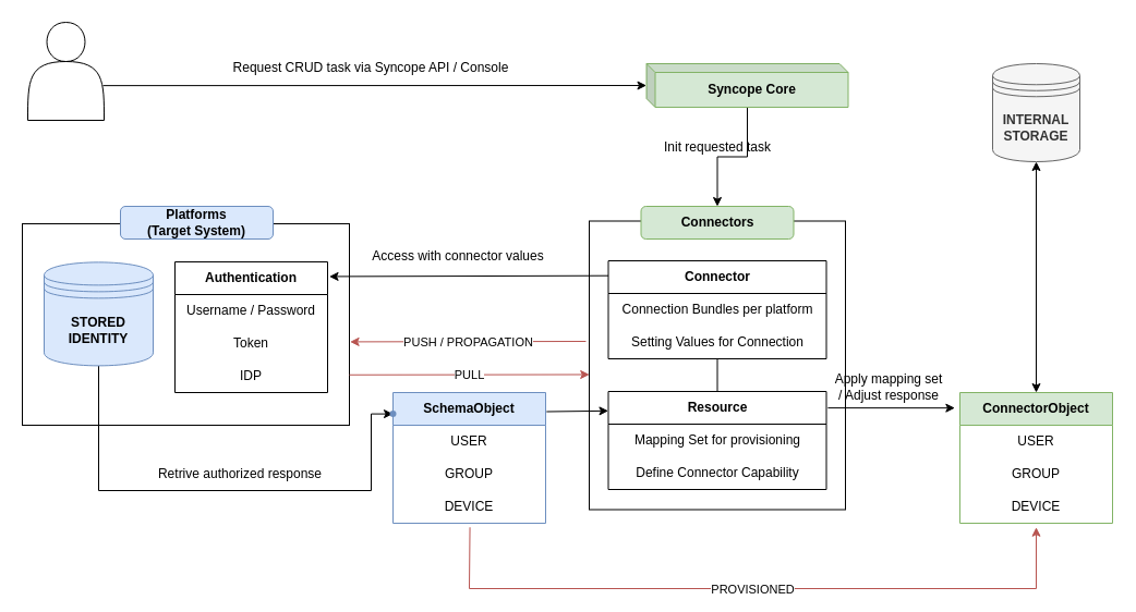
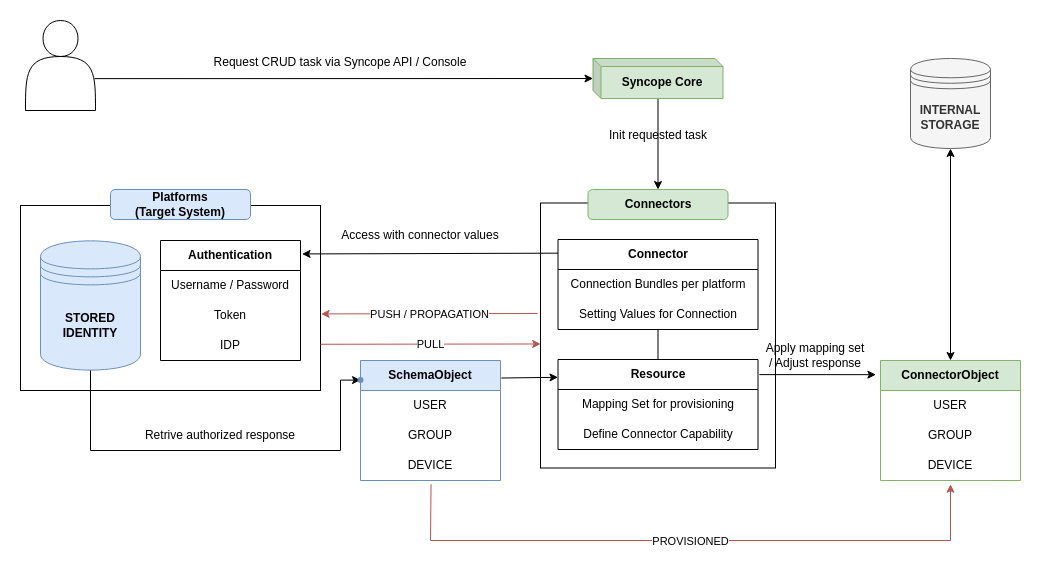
  <mxCell id="0" />
  <mxCell id="1" parent="0" />
  <mxCell id="2" value="" style="rounded=0;whiteSpace=wrap;html=1;" vertex="1" parent="1"><mxGeometry x="20" y="205" width="300" height="185" as="geometry" /></mxCell>
  <mxCell id="3" value="&lt;b&gt;INTERNAL&lt;br&gt;STORAGE&lt;/b&gt;" style="shape=datastore;whiteSpace=wrap;html=1;fillColor=#f5f5f5;fontColor=#333333;strokeColor=#666666;" vertex="1" parent="1"><mxGeometry x="910" y="58" width="80" height="90" as="geometry" /></mxCell>
  <mxCell id="4" value="" style="edgeStyle=orthogonalEdgeStyle;rounded=0;orthogonalLoop=1;jettySize=auto;html=1;" edge="1" parent="1" source="5" target="19"><mxGeometry relative="1" as="geometry" /></mxCell>
- <mxCell id="5" value="&lt;b&gt;Syncope Core&lt;/b&gt;" style="shape=cube;whiteSpace=wrap;html=1;boundedLbl=1;backgroundOutline=1;darkOpacity=0.05;darkOpacity2=0.1;fillColor=#d5e8d4;strokeColor=#82b366;size=8;" vertex="1" parent="1"><mxGeometry x="592.5" y="58" width="185" height="40" as="geometry" /></mxCell>
+ <mxCell id="5" value="&lt;b&gt;Syncope Core&lt;/b&gt;" style="shape=cube;whiteSpace=wrap;html=1;boundedLbl=1;backgroundOutline=1;darkOpacity=0.05;darkOpacity2=0.1;fillColor=#d5e8d4;strokeColor=#82b366;size=8;" vertex="1" parent="1"><mxGeometry x="592.5" y="58" width="130" height="40" as="geometry" /></mxCell>
  <mxCell id="6" value="&lt;b&gt;ConnectorObject&lt;/b&gt;" style="swimlane;fontStyle=0;childLayout=stackLayout;horizontal=1;startSize=30;horizontalStack=0;resizeParent=1;resizeParentMax=0;resizeLast=0;collapsible=1;marginBottom=0;whiteSpace=wrap;html=1;fillColor=#d5e8d4;strokeColor=#82b366;" vertex="1" parent="1"><mxGeometry x="880" y="360" width="140" height="120" as="geometry"><mxRectangle x="680" y="190" width="140" height="30" as="alternateBounds" /></mxGeometry></mxCell>
  <mxCell id="7" value="USER" style="text;strokeColor=none;fillColor=none;align=center;verticalAlign=middle;spacingLeft=4;spacingRight=4;overflow=hidden;points=[[0,0.5],[1,0.5]];portConstraint=eastwest;rotatable=0;whiteSpace=wrap;html=1;" vertex="1" parent="6"><mxGeometry y="30" width="140" height="30" as="geometry" /></mxCell>
  <mxCell id="8" value="GROUP" style="text;strokeColor=none;fillColor=none;align=center;verticalAlign=middle;spacingLeft=4;spacingRight=4;overflow=hidden;points=[[0,0.5],[1,0.5]];portConstraint=eastwest;rotatable=0;whiteSpace=wrap;html=1;" vertex="1" parent="6"><mxGeometry y="60" width="140" height="30" as="geometry" /></mxCell>
  <mxCell id="9" value="DEVICE" style="text;strokeColor=none;fillColor=none;align=center;verticalAlign=middle;spacingLeft=4;spacingRight=4;overflow=hidden;points=[[0,0.5],[1,0.5]];portConstraint=eastwest;rotatable=0;whiteSpace=wrap;html=1;" vertex="1" parent="6"><mxGeometry y="90" width="140" height="30" as="geometry" /></mxCell>
  <mxCell id="10" value="" style="group" vertex="1" connectable="0" parent="1"><mxGeometry x="540" y="189" width="235" height="278.5" as="geometry" /></mxCell>
  <mxCell id="11" value="" style="rounded=0;whiteSpace=wrap;html=1;movable=1;resizable=1;rotatable=1;deletable=1;editable=1;locked=0;connectable=1;" vertex="1" parent="10"><mxGeometry y="13.5" width="235" height="265" as="geometry" /></mxCell>
  <mxCell id="12" value="&lt;b&gt;Connector&lt;/b&gt;" style="swimlane;fontStyle=0;childLayout=stackLayout;horizontal=1;startSize=30;horizontalStack=0;resizeParent=1;resizeParentMax=0;resizeLast=0;collapsible=1;marginBottom=0;whiteSpace=wrap;html=1;movable=1;resizable=1;rotatable=1;deletable=1;editable=1;locked=0;connectable=1;" vertex="1" parent="10"><mxGeometry x="17.5" y="50" width="200" height="90" as="geometry"><mxRectangle x="17.5" y="50" width="100" height="30" as="alternateBounds" /></mxGeometry></mxCell>
  <mxCell id="13" value="Connection Bundles per platform" style="text;strokeColor=none;fillColor=none;align=center;verticalAlign=middle;spacingLeft=4;spacingRight=4;overflow=hidden;points=[[0,0.5],[1,0.5]];portConstraint=eastwest;rotatable=1;whiteSpace=wrap;html=1;movable=1;resizable=1;deletable=1;editable=1;locked=0;connectable=1;" vertex="1" parent="12"><mxGeometry y="30" width="200" height="30" as="geometry" /></mxCell>
  <mxCell id="14" value="Setting Values for Connection" style="text;strokeColor=none;fillColor=none;align=center;verticalAlign=middle;spacingLeft=4;spacingRight=4;overflow=hidden;points=[[0,0.5],[1,0.5]];portConstraint=eastwest;rotatable=1;whiteSpace=wrap;html=1;movable=1;resizable=1;deletable=1;editable=1;locked=0;connectable=1;" vertex="1" parent="12"><mxGeometry y="60" width="200" height="30" as="geometry" /></mxCell>
  <mxCell id="15" value="&lt;b&gt;Resource&lt;/b&gt;" style="swimlane;fontStyle=0;childLayout=stackLayout;horizontal=1;startSize=30;horizontalStack=0;resizeParent=1;resizeParentMax=0;resizeLast=0;collapsible=1;marginBottom=0;whiteSpace=wrap;html=1;movable=1;resizable=1;rotatable=1;deletable=1;editable=1;locked=0;connectable=1;" vertex="1" parent="10"><mxGeometry x="17.5" y="170" width="200" height="90" as="geometry"><mxRectangle x="17.5" y="170" width="100" height="30" as="alternateBounds" /></mxGeometry></mxCell>
  <mxCell id="16" value="Mapping Set for provisioning" style="text;strokeColor=none;fillColor=none;align=center;verticalAlign=middle;spacingLeft=4;spacingRight=4;overflow=hidden;points=[[0,0.5],[1,0.5]];portConstraint=eastwest;rotatable=1;whiteSpace=wrap;html=1;movable=1;resizable=1;deletable=1;editable=1;locked=0;connectable=1;" vertex="1" parent="15"><mxGeometry y="30" width="200" height="30" as="geometry" /></mxCell>
  <mxCell id="17" value="Define Connector Capability" style="text;strokeColor=none;fillColor=none;align=center;verticalAlign=middle;spacingLeft=4;spacingRight=4;overflow=hidden;points=[[0,0.5],[1,0.5]];portConstraint=eastwest;rotatable=1;whiteSpace=wrap;html=1;movable=1;resizable=1;deletable=1;editable=1;locked=0;connectable=1;" vertex="1" parent="15"><mxGeometry y="60" width="200" height="30" as="geometry" /></mxCell>
  <mxCell id="18" value="" style="endArrow=none;html=1;rounded=0;exitX=0.5;exitY=0;exitDx=0;exitDy=0;entryX=0.5;entryY=1;entryDx=0;entryDy=0;entryPerimeter=0;movable=1;resizable=1;rotatable=1;deletable=1;editable=1;locked=0;connectable=1;" edge="1" parent="10" source="15" target="14"><mxGeometry width="50" height="50" relative="1" as="geometry"><mxPoint x="347.5" y="190" as="sourcePoint" /><mxPoint x="117.5" y="160" as="targetPoint" /></mxGeometry></mxCell>
  <mxCell id="19" value="&lt;b&gt;Connectors&lt;/b&gt;" style="rounded=1;whiteSpace=wrap;html=1;fillColor=#d5e8d4;strokeColor=#82b366;movable=1;resizable=1;rotatable=1;deletable=1;editable=1;locked=0;connectable=1;" vertex="1" parent="10"><mxGeometry x="47.5" width="140" height="30" as="geometry" /></mxCell>
  <mxCell id="20" value="Access with connector values" style="text;html=1;strokeColor=none;fillColor=none;align=center;verticalAlign=middle;whiteSpace=wrap;rounded=0;" vertex="1" parent="1"><mxGeometry x="330" y="220" width="180" height="30" as="geometry" /></mxCell>
  <mxCell id="21" value="" style="endArrow=classic;html=1;rounded=0;exitX=1.007;exitY=0.168;exitDx=0;exitDy=0;exitPerimeter=0;entryX=-0.033;entryY=0.118;entryDx=0;entryDy=0;entryPerimeter=0;" edge="1" parent="1" source="15" target="6"><mxGeometry width="50" height="50" relative="1" as="geometry"><mxPoint x="830" y="320" as="sourcePoint" /><mxPoint x="840" y="374" as="targetPoint" /></mxGeometry></mxCell>
  <mxCell id="22" value="Apply mapping set&lt;br&gt;/ Adjust response" style="text;html=1;strokeColor=none;fillColor=none;align=center;verticalAlign=middle;whiteSpace=wrap;rounded=0;" vertex="1" parent="1"><mxGeometry x="760" y="339.62" width="110" height="30" as="geometry" /></mxCell>
  <mxCell id="23" value="" style="endArrow=classic;html=1;rounded=0;exitX=0.986;exitY=0.646;exitDx=0;exitDy=0;exitPerimeter=0;" edge="1" parent="1" source="31" target="5"><mxGeometry width="50" height="50" relative="1" as="geometry"><mxPoint x="280" y="79" as="sourcePoint" /><mxPoint x="540" y="79" as="targetPoint" /></mxGeometry></mxCell>
  <mxCell id="24" value="Request CRUD task via Syncope API / Console" style="text;html=1;strokeColor=none;fillColor=none;align=center;verticalAlign=middle;whiteSpace=wrap;rounded=0;" vertex="1" parent="1"><mxGeometry x="180" y="47" width="320" height="30" as="geometry" /></mxCell>
  <mxCell id="25" value="Init requested task" style="text;html=1;strokeColor=none;fillColor=none;align=center;verticalAlign=middle;whiteSpace=wrap;rounded=0;" vertex="1" parent="1"><mxGeometry x="602.5" y="120" width="110" height="30" as="geometry" /></mxCell>
  <mxCell id="26" value="&lt;b&gt;SchemaObject&lt;/b&gt;" style="swimlane;fontStyle=0;childLayout=stackLayout;horizontal=1;startSize=30;horizontalStack=0;resizeParent=1;resizeParentMax=0;resizeLast=0;collapsible=1;marginBottom=0;whiteSpace=wrap;html=1;fillColor=#dae8fc;strokeColor=#6c8ebf;" vertex="1" parent="1"><mxGeometry x="360" y="360" width="140" height="120" as="geometry"><mxRectangle x="680" y="190" width="140" height="30" as="alternateBounds" /></mxGeometry></mxCell>
  <mxCell id="27" value="USER" style="text;strokeColor=none;fillColor=none;align=center;verticalAlign=middle;spacingLeft=4;spacingRight=4;overflow=hidden;points=[[0,0.5],[1,0.5]];portConstraint=eastwest;rotatable=0;whiteSpace=wrap;html=1;" vertex="1" parent="26"><mxGeometry y="30" width="140" height="30" as="geometry" /></mxCell>
  <mxCell id="28" value="GROUP" style="text;strokeColor=none;fillColor=none;align=center;verticalAlign=middle;spacingLeft=4;spacingRight=4;overflow=hidden;points=[[0,0.5],[1,0.5]];portConstraint=eastwest;rotatable=0;whiteSpace=wrap;html=1;" vertex="1" parent="26"><mxGeometry y="60" width="140" height="30" as="geometry" /></mxCell>
  <mxCell id="29" value="DEVICE" style="text;strokeColor=none;fillColor=none;align=center;verticalAlign=middle;spacingLeft=4;spacingRight=4;overflow=hidden;points=[[0,0.5],[1,0.5]];portConstraint=eastwest;rotatable=0;whiteSpace=wrap;html=1;" vertex="1" parent="26"><mxGeometry y="90" width="140" height="30" as="geometry" /></mxCell>
  <mxCell id="30" value="" style="group" vertex="1" connectable="0" parent="1"><mxGeometry x="20" y="20" width="80" height="110" as="geometry" /></mxCell>
  <mxCell id="31" value="" style="shape=actor;whiteSpace=wrap;html=1;" vertex="1" parent="30"><mxGeometry x="5" width="70" height="90" as="geometry" /></mxCell>
  <mxCell id="32" value="&lt;b&gt;Platforms&lt;br&gt;(Target System)&lt;br&gt;&lt;/b&gt;" style="rounded=1;whiteSpace=wrap;html=1;fillColor=#dae8fc;strokeColor=#6c8ebf;movable=1;resizable=1;rotatable=1;deletable=1;editable=1;locked=0;connectable=1;" vertex="1" parent="1"><mxGeometry x="110" y="189" width="140" height="30" as="geometry" /></mxCell>
  <mxCell id="33" value="" style="edgeStyle=orthogonalEdgeStyle;rounded=0;orthogonalLoop=1;jettySize=auto;html=1;" edge="1" parent="1" source="34" target="41"><mxGeometry relative="1" as="geometry"><Array as="points"><mxPoint x="90" y="450" /><mxPoint x="340" y="450" /><mxPoint x="340" y="380" /></Array></mxGeometry></mxCell>
- <mxCell id="34" value="&lt;b&gt;STORED IDENTITY&lt;/b&gt;" style="shape=datastore;whiteSpace=wrap;html=1;fillColor=#dae8fc;strokeColor=#6c8ebf;" vertex="1" parent="1"><mxGeometry x="40" y="240.37" width="100" height="95" as="geometry" /></mxCell>
+ <mxCell id="34" value="&lt;b&gt;STORED IDENTITY&lt;/b&gt;" style="shape=datastore;whiteSpace=wrap;html=1;fillColor=#dae8fc;strokeColor=#6c8ebf;" vertex="1" parent="1"><mxGeometry x="40" y="240.37" width="100" height="129.25" as="geometry" /></mxCell>
  <mxCell id="35" value="&lt;b&gt;Authentication&lt;/b&gt;" style="swimlane;fontStyle=0;childLayout=stackLayout;horizontal=1;startSize=30;horizontalStack=0;resizeParent=1;resizeParentMax=0;resizeLast=0;collapsible=1;marginBottom=0;whiteSpace=wrap;html=1;" vertex="1" parent="1"><mxGeometry x="160" y="240" width="140" height="120" as="geometry"><mxRectangle x="680" y="190" width="140" height="30" as="alternateBounds" /></mxGeometry></mxCell>
  <mxCell id="36" value="Username / Password" style="text;strokeColor=none;fillColor=none;align=center;verticalAlign=middle;spacingLeft=4;spacingRight=4;overflow=hidden;points=[[0,0.5],[1,0.5]];portConstraint=eastwest;rotatable=0;whiteSpace=wrap;html=1;" vertex="1" parent="35"><mxGeometry y="30" width="140" height="30" as="geometry" /></mxCell>
  <mxCell id="37" value="Token" style="text;strokeColor=none;fillColor=none;align=center;verticalAlign=middle;spacingLeft=4;spacingRight=4;overflow=hidden;points=[[0,0.5],[1,0.5]];portConstraint=eastwest;rotatable=0;whiteSpace=wrap;html=1;" vertex="1" parent="35"><mxGeometry y="60" width="140" height="30" as="geometry" /></mxCell>
  <mxCell id="38" value="IDP" style="text;strokeColor=none;fillColor=none;align=center;verticalAlign=middle;spacingLeft=4;spacingRight=4;overflow=hidden;points=[[0,0.5],[1,0.5]];portConstraint=eastwest;rotatable=0;whiteSpace=wrap;html=1;" vertex="1" parent="35"><mxGeometry y="90" width="140" height="30" as="geometry" /></mxCell>
  <mxCell id="39" value="" style="endArrow=classic;html=1;rounded=0;entryX=1.011;entryY=0.112;entryDx=0;entryDy=0;entryPerimeter=0;exitX=0;exitY=0.152;exitDx=0;exitDy=0;exitPerimeter=0;" edge="1" parent="1" source="12" target="35"><mxGeometry width="50" height="50" relative="1" as="geometry"><mxPoint x="330" y="310" as="sourcePoint" /><mxPoint x="380" y="260" as="targetPoint" /></mxGeometry></mxCell>
  <mxCell id="40" value="" style="endArrow=classic;startArrow=classic;html=1;rounded=0;entryX=0.5;entryY=1;entryDx=0;entryDy=0;exitX=0.5;exitY=0;exitDx=0;exitDy=0;" edge="1" parent="1" source="6" target="3"><mxGeometry width="50" height="50" relative="1" as="geometry"><mxPoint x="910" y="269" as="sourcePoint" /><mxPoint x="960" y="219" as="targetPoint" /></mxGeometry></mxCell>
  <mxCell id="41" value="" style="shape=waypoint;sketch=0;size=6;pointerEvents=1;points=[];fillColor=#dae8fc;resizable=0;rotatable=0;perimeter=centerPerimeter;snapToPoint=1;strokeColor=#6c8ebf;" vertex="1" parent="1"><mxGeometry x="350" y="369.615" width="20" height="20" as="geometry" /></mxCell>
  <mxCell id="42" value="Retrive authorized response" style="text;html=1;strokeColor=none;fillColor=none;align=center;verticalAlign=middle;whiteSpace=wrap;rounded=0;" vertex="1" parent="1"><mxGeometry x="130" y="420" width="180" height="30" as="geometry" /></mxCell>
  <mxCell id="43" value="" style="endArrow=classic;html=1;rounded=0;exitX=1.006;exitY=0.146;exitDx=0;exitDy=0;exitPerimeter=0;entryX=0;entryY=0.198;entryDx=0;entryDy=0;entryPerimeter=0;" edge="1" parent="1" source="26" target="15"><mxGeometry width="50" height="50" relative="1" as="geometry"><mxPoint x="500" y="310" as="sourcePoint" /><mxPoint x="550" y="260" as="targetPoint" /></mxGeometry></mxCell>
  <mxCell id="44" value="" style="endArrow=classic;html=1;rounded=0;exitX=0.504;exitY=1.125;exitDx=0;exitDy=0;exitPerimeter=0;entryX=0.5;entryY=1.125;entryDx=0;entryDy=0;entryPerimeter=0;fillColor=#f8cecc;strokeColor=#b85450;" edge="1" parent="1" source="29" target="9"><mxGeometry relative="1" as="geometry"><mxPoint x="410" y="540" as="sourcePoint" /><mxPoint x="950" y="540" as="targetPoint" /><Array as="points"><mxPoint x="430" y="540" /><mxPoint x="950" y="540" /></Array></mxGeometry></mxCell>
  <mxCell id="45" value="PROVISIONED" style="edgeLabel;resizable=0;html=1;align=center;verticalAlign=middle;" connectable="0" vertex="1" parent="44"><mxGeometry relative="1" as="geometry" /></mxCell>
  <mxCell id="46" value="" style="endArrow=classic;html=1;rounded=0;exitX=1;exitY=0.75;exitDx=0;exitDy=0;entryX=0.001;entryY=0.532;entryDx=0;entryDy=0;entryPerimeter=0;fillColor=#f8cecc;strokeColor=#b85450;" edge="1" parent="1" source="2" target="11"><mxGeometry relative="1" as="geometry"><mxPoint x="350" y="340" as="sourcePoint" /><mxPoint x="520" y="344" as="targetPoint" /></mxGeometry></mxCell>
  <mxCell id="47" value="PULL" style="edgeLabel;resizable=0;html=1;align=center;verticalAlign=middle;" connectable="0" vertex="1" parent="46"><mxGeometry relative="1" as="geometry" /></mxCell>
  <mxCell id="48" value="" style="endArrow=classic;html=1;rounded=0;exitX=-0.013;exitY=0.417;exitDx=0;exitDy=0;exitPerimeter=0;entryX=1.002;entryY=0.586;entryDx=0;entryDy=0;entryPerimeter=0;fillColor=#f8cecc;strokeColor=#b85450;" edge="1" parent="1" source="11" target="2"><mxGeometry relative="1" as="geometry"><mxPoint x="380" y="290" as="sourcePoint" /><mxPoint x="480" y="290" as="targetPoint" /></mxGeometry></mxCell>
  <mxCell id="49" value="PUSH / PROPAGATION" style="edgeLabel;resizable=0;html=1;align=center;verticalAlign=middle;" connectable="0" vertex="1" parent="48"><mxGeometry relative="1" as="geometry" /></mxCell>
